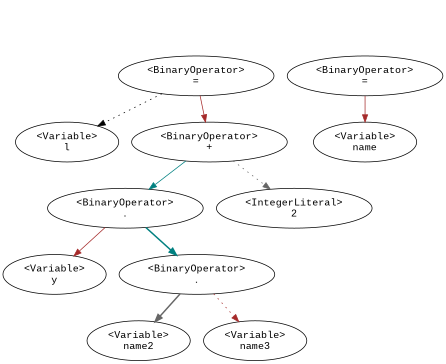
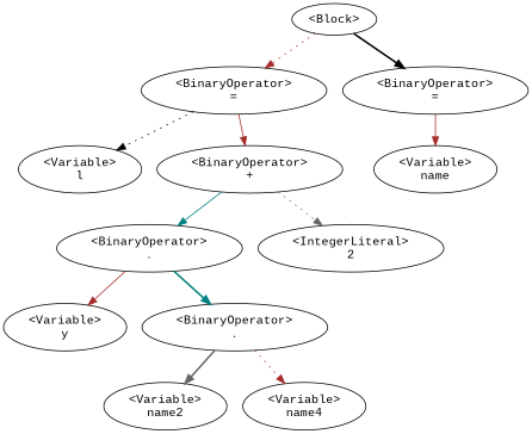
  digraph {
    fontname="Liberation Mono"
    node [fontname="Liberation Mono"]
    edge [color=brown fontname="Liberation Mono" style=dotted]
+   n1 [label="<Block>"]
    n2 [label="<BinaryOperator>\n="]
    n3 [label="<BinaryOperator>\n="]
    n4 [label="<Variable>\nl"]
    n5 [label="<BinaryOperator>\n+"]
    n6 [label="<Variable>\nname"]
    n7 [label="<BinaryOperator>\n."]
    n8 [label="<IntegerLiteral>\n2"]
    n9 [label="<Variable>\ny"]
    n10 [label="<BinaryOperator>\n."]
    n11 [label="<Variable>\nname2"]
-   n12 [label="<Variable>\nname3"]
+   n12 [label="<Variable>\nname4"]
+   n1 -> n2
+   n1 -> n3 [color=black style=bold]
    n2 -> n4 [color=black]
    n2 -> n5 [style=solid]
    n3 -> n6 [style=solid]
    n5 -> n7 [color=teal style=solid]
    n5 -> n8 [color=gray40]
    n7 -> n9 [style=solid]
    n7 -> n10 [color=teal style=bold]
    n10 -> n11 [color=gray40 style=bold]
    n10 -> n12
  }
